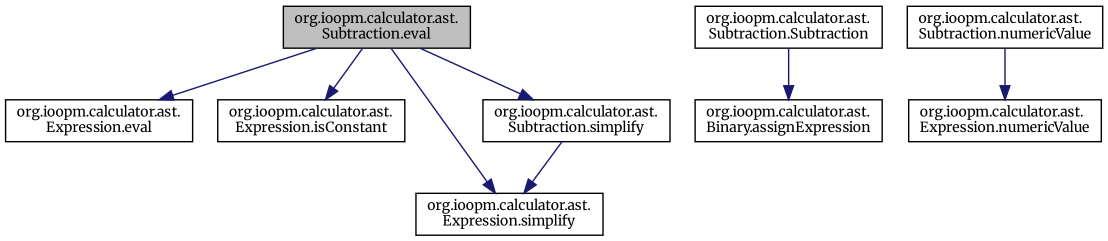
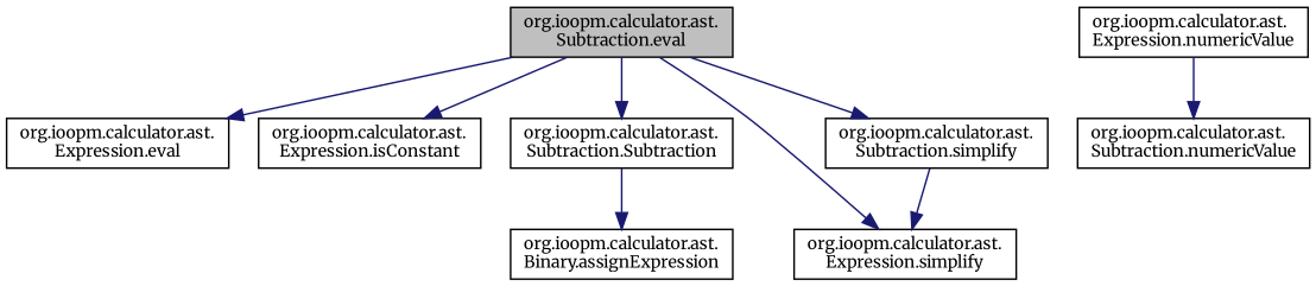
  digraph {
    fontname=Merriweather
    rankdir=TB
    node [color=black fillcolor=white fontname=Merriweather fontsize=10 shape=record style=filled]
    edge [color=midnightblue fontname=Merriweather fontsize=10 labelfontname=Helvetica labelfontsize=10 style=solid]
    n1 [fillcolor=grey75 fontcolor=black height=0.2 label="org.ioopm.calculator.ast.\lSubtraction.eval" width=0.4]
    n2 [height=0.2 label="org.ioopm.calculator.ast.\lExpression.eval" width=0.4]
    n3 [height=0.2 label="org.ioopm.calculator.ast.\lExpression.isConstant" width=0.4]
    n4 [height=0.2 label="org.ioopm.calculator.ast.\lSubtraction.Subtraction" width=0.4]
    n5 [height=0.2 label="org.ioopm.calculator.ast.\lExpression.simplify" width=0.4]
    n6 [height=0.2 label="org.ioopm.calculator.ast.\lSubtraction.simplify" width=0.4]
    n7 [height=0.2 label="org.ioopm.calculator.ast.\lBinary.assignExpression" width=0.4]
    n8 [height=0.2 label="org.ioopm.calculator.ast.\lSubtraction.numericValue" width=0.4]
    n9 [height=0.2 label="org.ioopm.calculator.ast.\lExpression.numericValue" width=0.4]
    n1 -> n2
    n1 -> n3
+   n1 -> n4
    n1 -> n5
    n1 -> n6
    n4 -> n7
    n6 -> n5
-   n8 -> n9
+   n9 -> n8
  }
